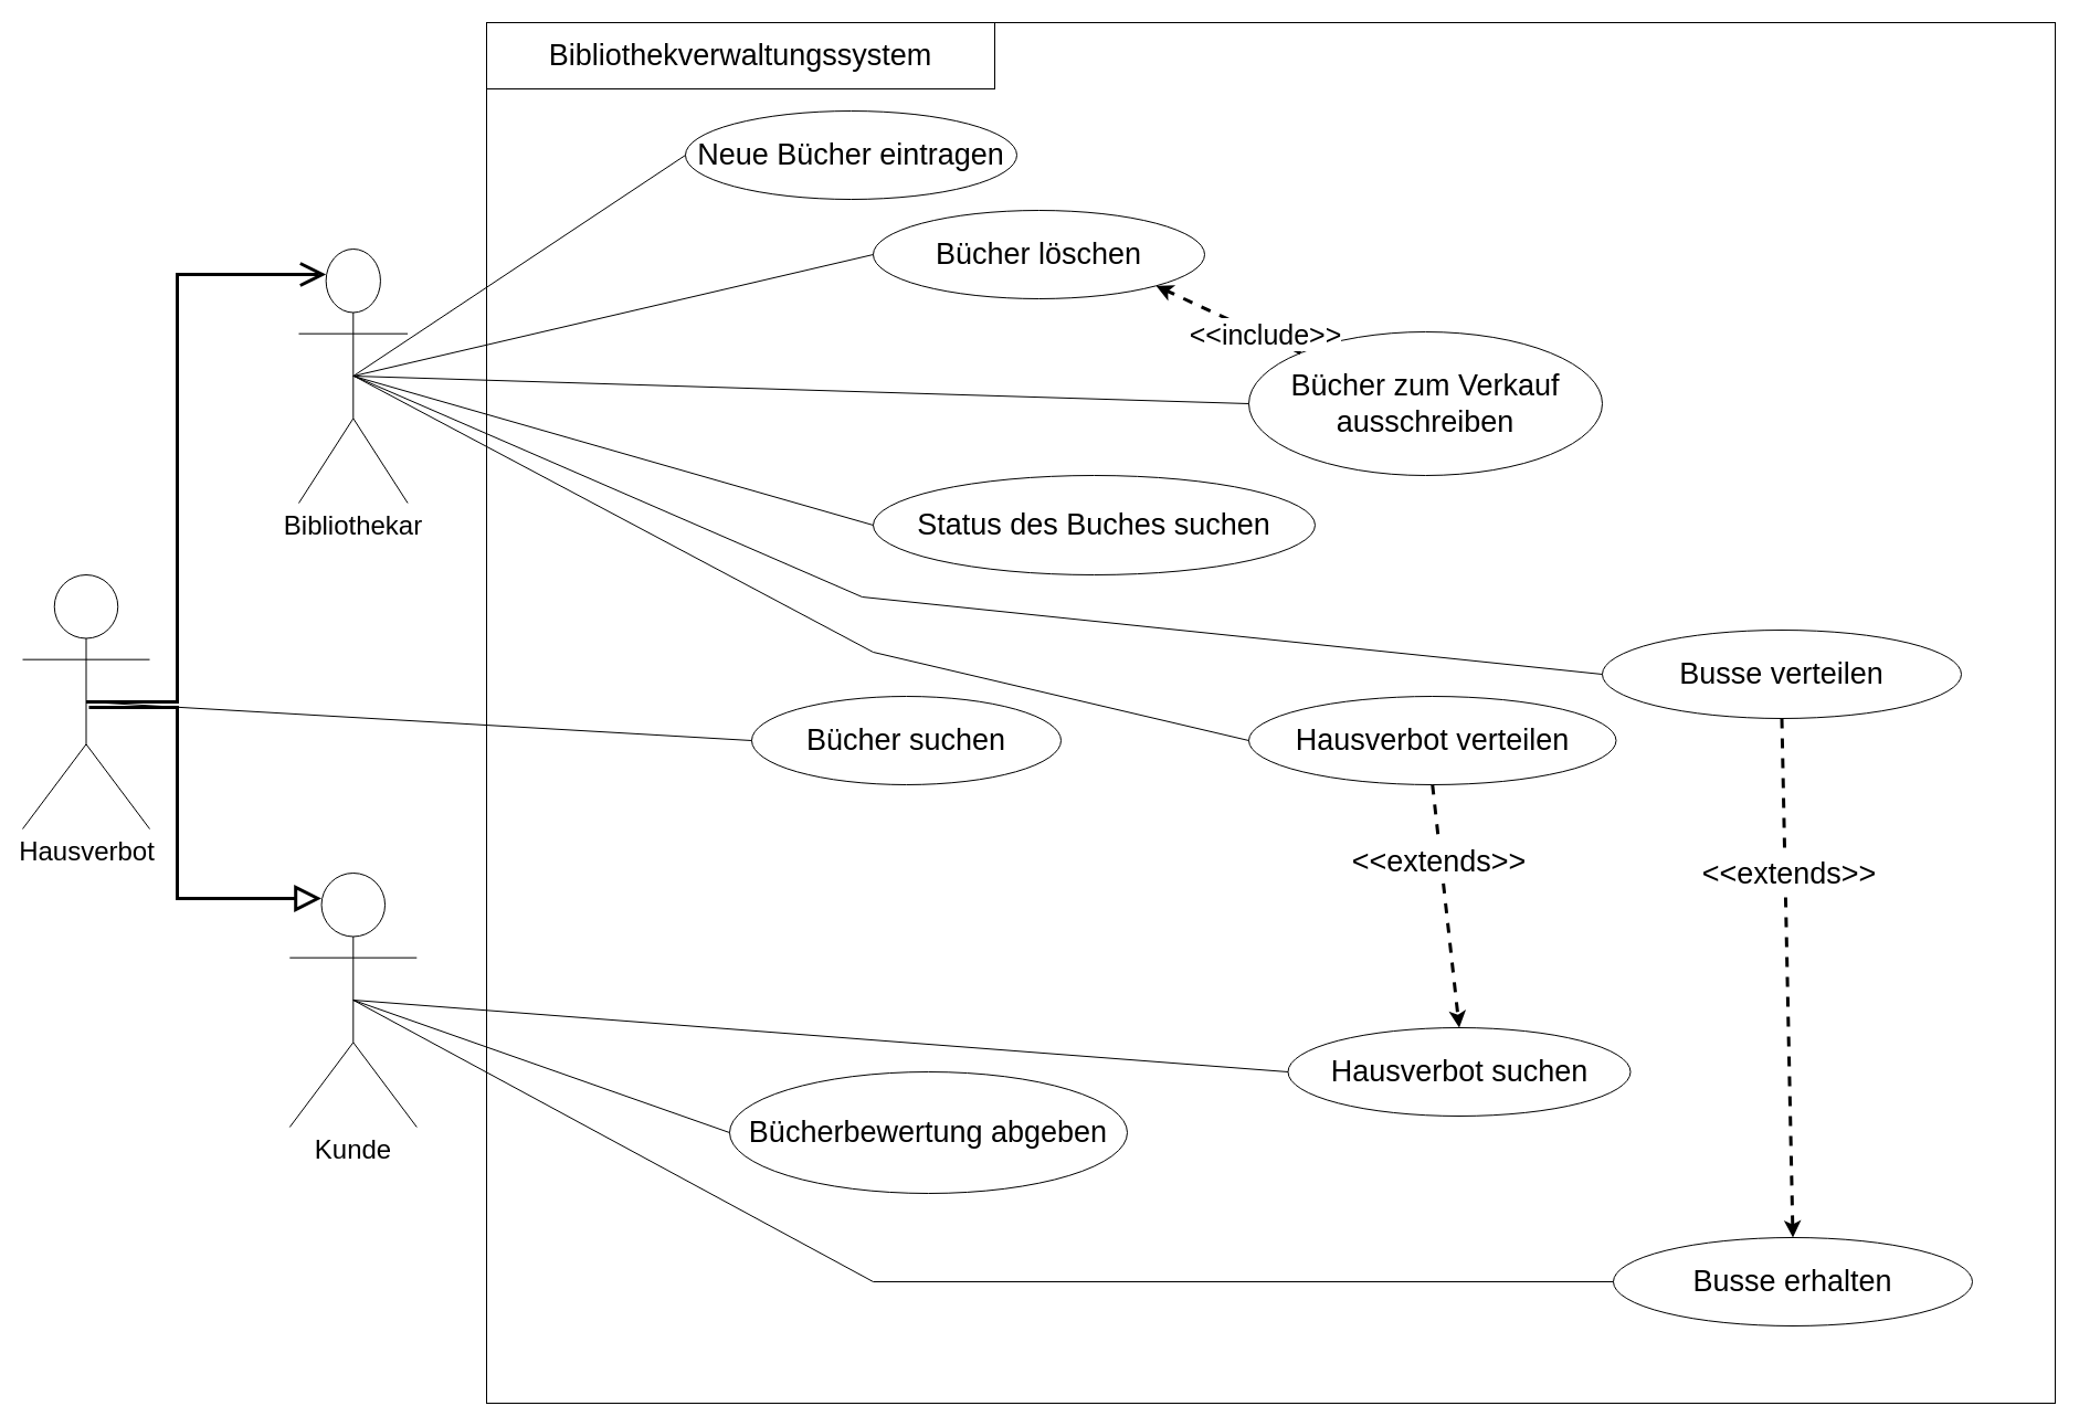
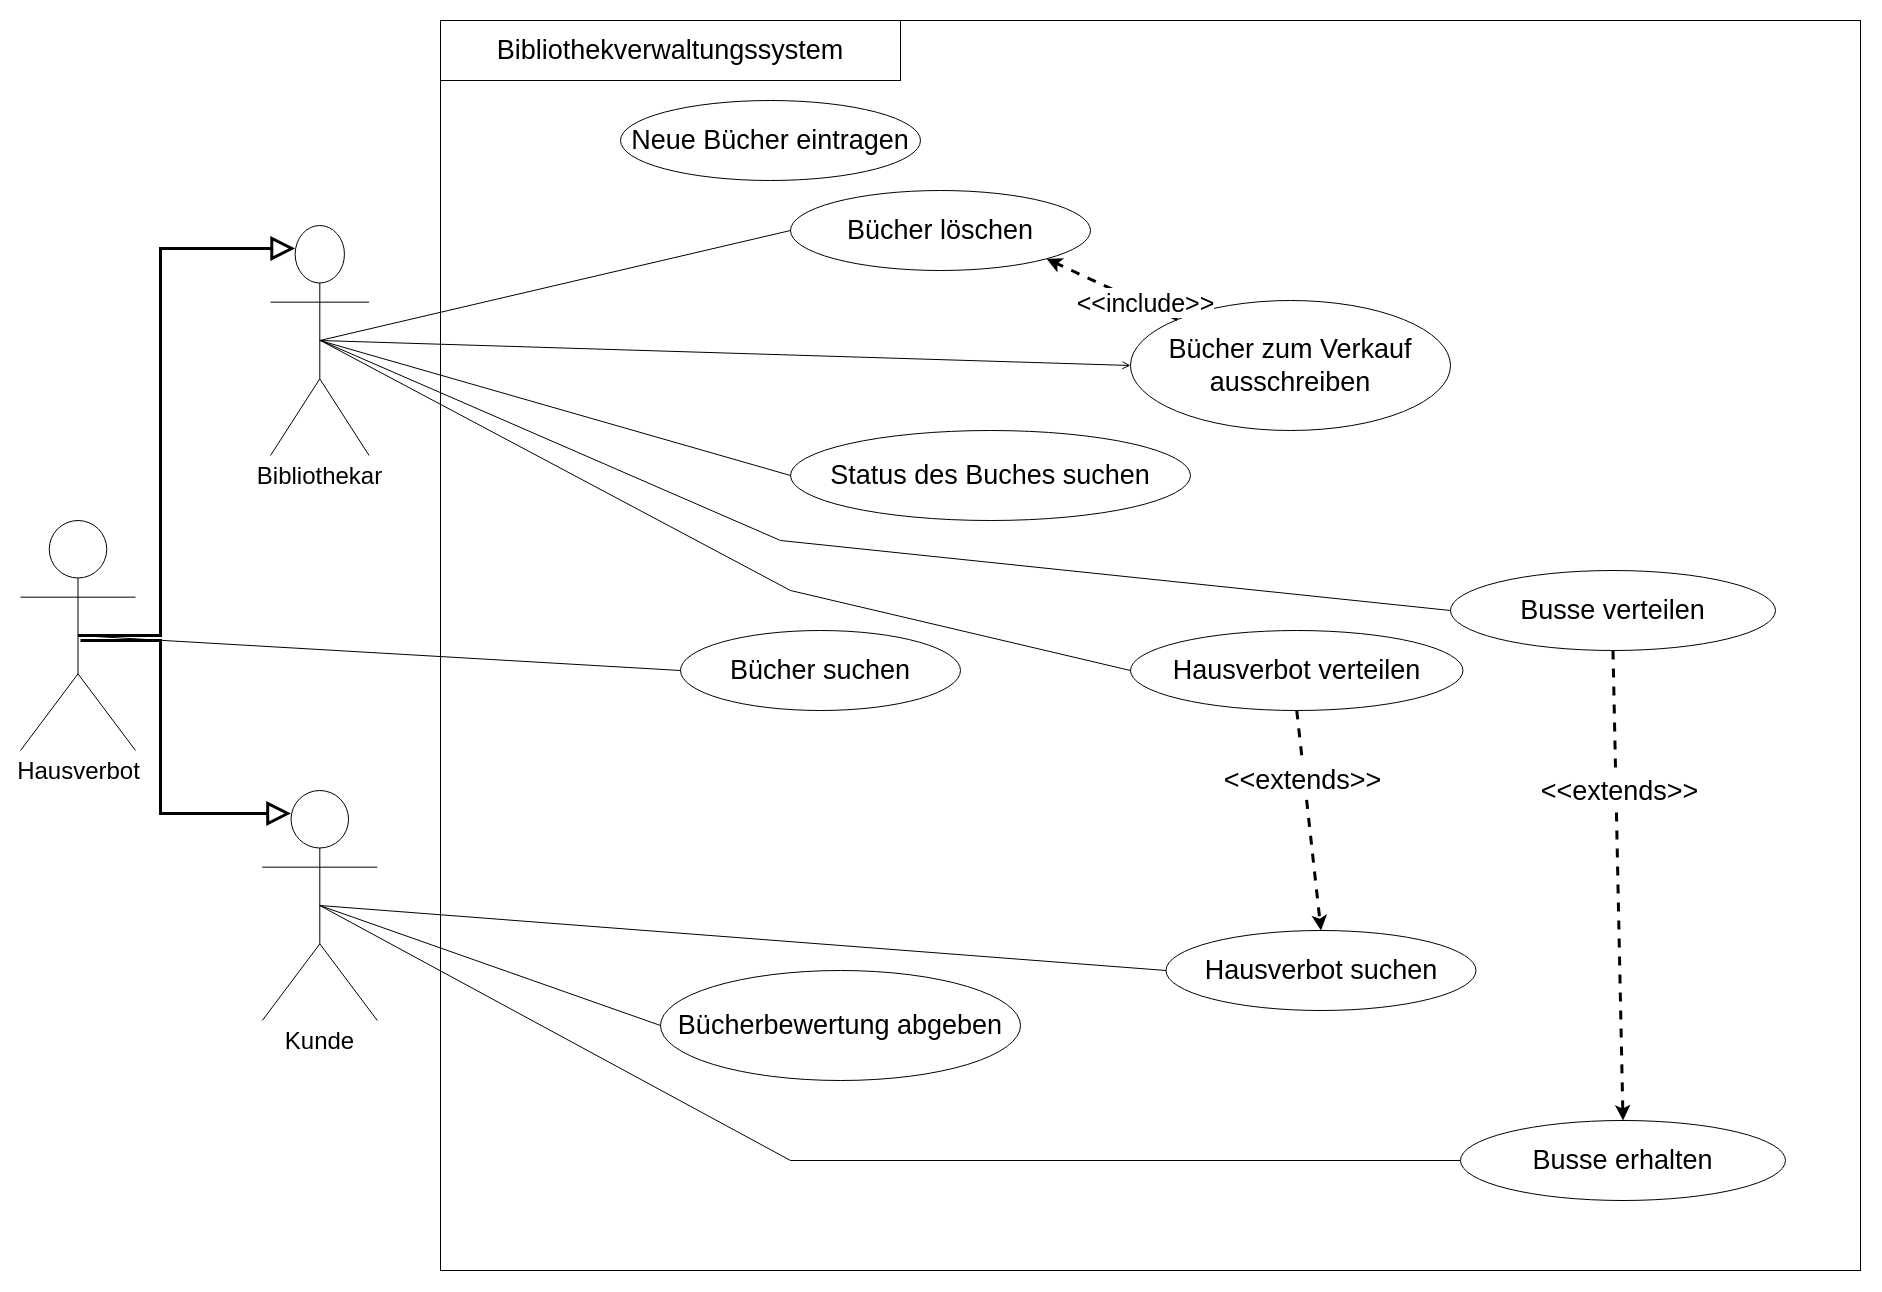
  <mxCell id="0" />
  <mxCell id="1" parent="0" />
  <mxCell id="2" value="" style="rounded=0;whiteSpace=wrap;html=1;" parent="1" vertex="1"><mxGeometry x="440" y="20" width="1420" height="1250" as="geometry" /></mxCell>
  <mxCell id="3" value="&lt;font style=&quot;font-size: 24px&quot;&gt;Bibliothekar&lt;/font&gt;" style="shape=umlActor;verticalLabelPosition=bottom;verticalAlign=top;html=1;outlineConnect=0;aspect=fixed;" parent="1" vertex="1"><mxGeometry x="270" y="225" width="98.6" height="230" as="geometry" /></mxCell>
  <mxCell id="4" value="&lt;font style=&quot;font-size: 24px&quot;&gt;Kunde&lt;/font&gt;" style="shape=umlActor;verticalLabelPosition=bottom;verticalAlign=top;html=1;outlineConnect=0;fontSize=20;aspect=fixed;" parent="1" vertex="1"><mxGeometry x="261.8" y="790" width="115" height="230" as="geometry" /></mxCell>
  <mxCell id="5" value="&lt;font style=&quot;font-size: 27px&quot;&gt;Bibliothekverwaltungssystem&lt;/font&gt;" style="rounded=0;whiteSpace=wrap;html=1;fontSize=24;" parent="1" vertex="1"><mxGeometry x="440" y="20" width="460" height="60" as="geometry" /></mxCell>
  <mxCell id="6" value="Bücher suchen" style="ellipse;whiteSpace=wrap;html=1;fontSize=27;" parent="1" vertex="1"><mxGeometry x="680" y="630" width="280" height="80" as="geometry" /></mxCell>
  <mxCell id="7" value="Status des Buches suchen" style="ellipse;whiteSpace=wrap;html=1;fontSize=27;" parent="1" vertex="1"><mxGeometry x="790" y="430" width="400" height="90" as="geometry" /></mxCell>
  <mxCell id="8" value="Neue Bücher eintragen" style="ellipse;whiteSpace=wrap;html=1;fontSize=27;" parent="1" vertex="1"><mxGeometry x="620" y="100" width="300" height="80" as="geometry" /></mxCell>
  <mxCell id="9" value="Bücher löschen" style="ellipse;whiteSpace=wrap;html=1;fontSize=27;" parent="1" vertex="1"><mxGeometry x="790" y="190" width="300" height="80" as="geometry" /></mxCell>
  <mxCell id="10" value="Bücher zum Verkauf ausschreiben" style="ellipse;whiteSpace=wrap;html=1;fontSize=27;" parent="1" vertex="1"><mxGeometry x="1130" y="300" width="320" height="130" as="geometry" /></mxCell>
  <mxCell id="11" value="Busse verteilen" style="ellipse;whiteSpace=wrap;html=1;fontSize=27;" parent="1" vertex="1"><mxGeometry x="1450" y="570" width="325" height="80" as="geometry" /></mxCell>
  <mxCell id="12" value="Bücherbewertung abgeben" style="ellipse;whiteSpace=wrap;html=1;fontSize=27;" parent="1" vertex="1"><mxGeometry x="660" y="970" width="360" height="110" as="geometry" /></mxCell>
  <mxCell id="13" value="Hausverbot suchen" style="ellipse;whiteSpace=wrap;html=1;fontSize=27;" parent="1" vertex="1"><mxGeometry x="1165.5" y="930" width="310" height="80" as="geometry" /></mxCell>
  <mxCell id="14" value="Hausverbot verteilen" style="ellipse;whiteSpace=wrap;html=1;fontSize=27;" parent="1" vertex="1"><mxGeometry x="1130" y="630" width="332.5" height="80" as="geometry" /></mxCell>
  <mxCell id="15" value="Busse erhalten" style="ellipse;whiteSpace=wrap;html=1;fontSize=27;" parent="1" vertex="1"><mxGeometry x="1460" y="1120" width="325" height="80" as="geometry" /></mxCell>
- <mxCell id="16" value="" style="endArrow=none;html=1;rounded=0;fontSize=27;entryX=0;entryY=0.5;entryDx=0;entryDy=0;exitX=0.5;exitY=0.5;exitDx=0;exitDy=0;exitPerimeter=0;" parent="1" source="3" target="8" edge="1"><mxGeometry width="50" height="50" relative="1" as="geometry"><mxPoint x="440" y="680" as="sourcePoint" /><mxPoint x="490" y="630" as="targetPoint" /></mxGeometry></mxCell>
  <mxCell id="17" value="" style="endArrow=none;html=1;rounded=0;fontSize=27;entryX=0;entryY=0.5;entryDx=0;entryDy=0;exitX=0.5;exitY=0.5;exitDx=0;exitDy=0;exitPerimeter=0;" parent="1" source="3" target="9" edge="1"><mxGeometry width="50" height="50" relative="1" as="geometry"><mxPoint x="440" y="680" as="sourcePoint" /><mxPoint x="490" y="630" as="targetPoint" /></mxGeometry></mxCell>
  <mxCell id="18" value="" style="endArrow=none;html=1;rounded=0;fontSize=27;entryX=0;entryY=0.5;entryDx=0;entryDy=0;exitX=0.5;exitY=0.5;exitDx=0;exitDy=0;exitPerimeter=0;" parent="1" source="3" target="7" edge="1"><mxGeometry width="50" height="50" relative="1" as="geometry"><mxPoint x="440" y="680" as="sourcePoint" /><mxPoint x="490" y="630" as="targetPoint" /></mxGeometry></mxCell>
- <mxCell id="19" value="" style="endArrow=none;html=1;rounded=0;fontSize=27;entryX=0;entryY=0.5;entryDx=0;entryDy=0;exitX=0.5;exitY=0.5;exitDx=0;exitDy=0;exitPerimeter=0;" parent="1" source="3" target="10" edge="1"><mxGeometry width="50" height="50" relative="1" as="geometry"><mxPoint x="830" y="680" as="sourcePoint" /><mxPoint x="880" y="630" as="targetPoint" /></mxGeometry></mxCell>
+ <mxCell id="19" value="" style="endArrow=open;html=1;rounded=0;fontSize=27;entryX=0;entryY=0.5;entryDx=0;entryDy=0;exitX=0.5;exitY=0.5;exitDx=0;exitDy=0;exitPerimeter=0;" parent="1" source="3" target="10" edge="1"><mxGeometry width="50" height="50" relative="1" as="geometry"><mxPoint x="830" y="680" as="sourcePoint" /><mxPoint x="880" y="630" as="targetPoint" /></mxGeometry></mxCell>
  <mxCell id="20" value="" style="endArrow=none;html=1;rounded=0;fontSize=27;exitX=0.5;exitY=0.5;exitDx=0;exitDy=0;exitPerimeter=0;entryX=0;entryY=0.5;entryDx=0;entryDy=0;" parent="1" source="4" target="12" edge="1"><mxGeometry width="50" height="50" relative="1" as="geometry"><mxPoint x="840" y="880" as="sourcePoint" /><mxPoint x="890" y="830" as="targetPoint" /></mxGeometry></mxCell>
  <mxCell id="21" value="" style="endArrow=none;html=1;rounded=0;fontSize=27;entryX=0;entryY=0.5;entryDx=0;entryDy=0;" parent="1" target="11" edge="1"><mxGeometry width="50" height="50" relative="1" as="geometry"><mxPoint x="320" y="340" as="sourcePoint" /><mxPoint x="1280" y="560" as="targetPoint" /><Array as="points"><mxPoint x="780" y="540" /></Array></mxGeometry></mxCell>
  <mxCell id="22" value="" style="endArrow=none;html=1;rounded=0;fontSize=27;entryX=0;entryY=0.5;entryDx=0;entryDy=0;" parent="1" target="14" edge="1"><mxGeometry width="50" height="50" relative="1" as="geometry"><mxPoint x="320" y="340" as="sourcePoint" /><mxPoint x="1190" y="730" as="targetPoint" /><Array as="points"><mxPoint x="790" y="590" /></Array></mxGeometry></mxCell>
  <mxCell id="23" value="" style="endArrow=classic;html=1;rounded=0;fontSize=27;exitX=0.5;exitY=1;exitDx=0;exitDy=0;entryX=0.5;entryY=0;entryDx=0;entryDy=0;dashed=1;strokeWidth=3;" parent="1" source="14" target="13" edge="1"><mxGeometry width="50" height="50" relative="1" as="geometry"><mxPoint x="1140" y="780" as="sourcePoint" /><mxPoint x="1190" y="730" as="targetPoint" /></mxGeometry></mxCell>
  <mxCell id="24" value="&amp;lt;&amp;lt;extends&amp;gt;&amp;gt;" style="edgeLabel;html=1;align=center;verticalAlign=middle;resizable=0;points=[];fontSize=27;" parent="23" vertex="1" connectable="0"><mxGeometry x="-0.379" y="-2" relative="1" as="geometry"><mxPoint y="1" as="offset" /></mxGeometry></mxCell>
  <mxCell id="25" value="" style="endArrow=classic;html=1;rounded=0;fontSize=27;exitX=0.5;exitY=1;exitDx=0;exitDy=0;entryX=0.5;entryY=0;entryDx=0;entryDy=0;dashed=1;strokeWidth=3;" parent="1" source="11" target="15" edge="1"><mxGeometry width="50" height="50" relative="1" as="geometry"><mxPoint x="1306.25" y="720" as="sourcePoint" /><mxPoint x="1306.25" y="860" as="targetPoint" /><Array as="points" /></mxGeometry></mxCell>
  <mxCell id="26" value="&amp;lt;&amp;lt;extends&amp;gt;&amp;gt;" style="edgeLabel;html=1;align=center;verticalAlign=middle;resizable=0;points=[];fontSize=27;" parent="25" vertex="1" connectable="0"><mxGeometry x="-0.4" y="3" relative="1" as="geometry"><mxPoint as="offset" /></mxGeometry></mxCell>
  <mxCell id="27" value="" style="endArrow=none;html=1;rounded=0;fontSize=27;strokeWidth=3;exitX=0.5;exitY=0.5;exitDx=0;exitDy=0;exitPerimeter=0;entryX=0.5;entryY=1;entryDx=0;entryDy=0;strokeColor=none;" parent="1" source="4" target="13" edge="1"><mxGeometry width="50" height="50" relative="1" as="geometry"><mxPoint x="1140" y="940" as="sourcePoint" /><mxPoint x="1190" y="890" as="targetPoint" /></mxGeometry></mxCell>
  <mxCell id="28" value="" style="endArrow=none;html=1;rounded=0;fontSize=27;strokeWidth=1;exitX=0.5;exitY=0.5;exitDx=0;exitDy=0;exitPerimeter=0;entryX=0;entryY=0.5;entryDx=0;entryDy=0;" parent="1" source="4" target="13" edge="1"><mxGeometry width="50" height="50" relative="1" as="geometry"><mxPoint x="1140" y="940" as="sourcePoint" /><mxPoint x="1190" y="890" as="targetPoint" /></mxGeometry></mxCell>
  <mxCell id="29" value="" style="endArrow=none;html=1;rounded=0;fontSize=27;strokeWidth=1;exitX=0.5;exitY=0.5;exitDx=0;exitDy=0;exitPerimeter=0;entryX=0;entryY=0.5;entryDx=0;entryDy=0;" parent="1" source="4" target="15" edge="1"><mxGeometry width="50" height="50" relative="1" as="geometry"><mxPoint x="1140" y="940" as="sourcePoint" /><mxPoint x="1190" y="890" as="targetPoint" /><Array as="points"><mxPoint x="790" y="1160" /></Array></mxGeometry></mxCell>
  <mxCell id="30" value="&lt;span style=&quot;font-size: 24px&quot;&gt;Hausverbot&lt;/span&gt;" style="shape=umlActor;verticalLabelPosition=bottom;verticalAlign=top;html=1;outlineConnect=0;fontSize=20;aspect=fixed;" parent="1" vertex="1"><mxGeometry x="20" y="520" width="115" height="230" as="geometry" /></mxCell>
- <mxCell id="31" value="" style="endArrow=open;html=1;rounded=0;fontSize=27;strokeWidth=3;endFill=0;exitX=0.5;exitY=0.5;exitDx=0;exitDy=0;exitPerimeter=0;entryX=0.25;entryY=0.1;entryDx=0;entryDy=0;entryPerimeter=0;endSize=17;" parent="1" source="30" target="3" edge="1"><mxGeometry width="50" height="50" relative="1" as="geometry"><mxPoint x="1020" y="680" as="sourcePoint" /><mxPoint x="1070" y="630" as="targetPoint" /><Array as="points"><mxPoint x="160" y="635" /><mxPoint x="160" y="248" /></Array></mxGeometry></mxCell>
+ <mxCell id="31" value="" style="endArrow=block;html=1;rounded=0;fontSize=27;strokeWidth=3;endFill=0;exitX=0.5;exitY=0.5;exitDx=0;exitDy=0;exitPerimeter=0;entryX=0.25;entryY=0.1;entryDx=0;entryDy=0;entryPerimeter=0;endSize=17;" parent="1" source="30" target="3" edge="1"><mxGeometry width="50" height="50" relative="1" as="geometry"><mxPoint x="1020" y="680" as="sourcePoint" /><mxPoint x="1070" y="630" as="targetPoint" /><Array as="points"><mxPoint x="160" y="635" /><mxPoint x="160" y="248" /></Array></mxGeometry></mxCell>
  <mxCell id="32" value="" style="endArrow=block;html=1;rounded=0;fontSize=27;strokeWidth=3;endFill=0;entryX=0.25;entryY=0.1;entryDx=0;entryDy=0;entryPerimeter=0;endSize=17;" parent="1" target="4" edge="1"><mxGeometry width="50" height="50" relative="1" as="geometry"><mxPoint y="640" as="sourcePoint" x="80" /><mxPoint x="304.65" y="258" as="targetPoint" /><Array as="points"><mxPoint x="160" y="640" /><mxPoint x="160" y="813" /></Array></mxGeometry></mxCell>
  <mxCell id="33" value="" style="endArrow=none;html=1;rounded=0;fontSize=27;endSize=17;strokeWidth=1;exitX=0.5;exitY=0.5;exitDx=0;exitDy=0;exitPerimeter=0;entryX=0;entryY=0.5;entryDx=0;entryDy=0;" parent="1" source="30" target="6" edge="1"><mxGeometry width="50" height="50" relative="1" as="geometry"><mxPoint x="890" y="570" as="sourcePoint" /><mxPoint x="940" y="520" as="targetPoint" /></mxGeometry></mxCell>
  <mxCell id="34" value="" style="endArrow=classic;html=1;rounded=0;exitX=0;exitY=0;exitDx=0;exitDy=0;entryX=1;entryY=1;entryDx=0;entryDy=0;dashed=1;strokeWidth=3;" edge="1" parent="1" source="10" target="9"><mxGeometry width="50" height="50" relative="1" as="geometry"><mxPoint x="940" y="300" as="sourcePoint" /><mxPoint x="990" y="250" as="targetPoint" /></mxGeometry></mxCell>
  <mxCell id="35" value="&lt;font style=&quot;font-size: 25px;&quot;&gt;&amp;lt;&amp;lt;include&amp;gt;&amp;gt;&lt;/font&gt;" style="edgeLabel;html=1;align=center;verticalAlign=middle;resizable=0;points=[];fontSize=25;" vertex="1" connectable="0" parent="34"><mxGeometry x="-0.496" y="-3" relative="1" as="geometry"><mxPoint x="-1" as="offset" /></mxGeometry></mxCell>
